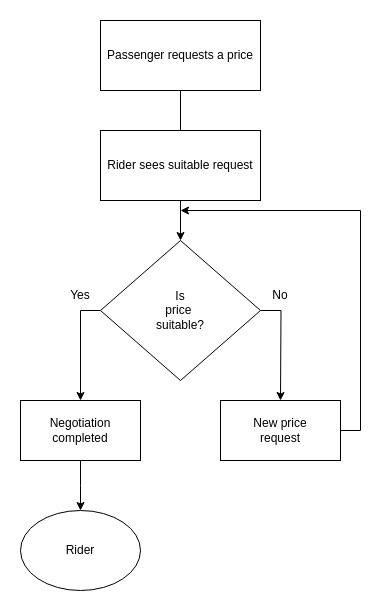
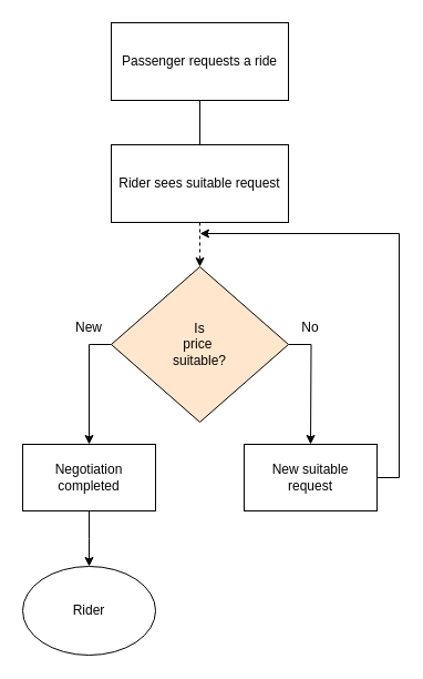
  <mxCell id="0" />
  <mxCell id="1" parent="0" />
- <mxCell id="2" style="edgeStyle=orthogonalEdgeStyle;rounded=0;orthogonalLoop=1;jettySize=auto;html=1;entryX=0.5;entryY=0;entryDx=0;entryDy=0;" parent="1" source="3" target="6" edge="1"><mxGeometry relative="1" as="geometry" /></mxCell>
+ <mxCell id="2" style="edgeStyle=orthogonalEdgeStyle;rounded=0;orthogonalLoop=1;jettySize=auto;html=1;entryX=0.5;entryY=0;entryDx=0;entryDy=0;dashed=1;" parent="1" source="3" target="6" edge="1"><mxGeometry relative="1" as="geometry" /></mxCell>
  <mxCell id="3" value="Rider sees suitable request" style="rounded=0;whiteSpace=wrap;html=1;" parent="1" vertex="1"><mxGeometry x="100" y="130" width="160" height="70" as="geometry" /></mxCell>
  <mxCell id="4" style="edgeStyle=orthogonalEdgeStyle;rounded=0;orthogonalLoop=1;jettySize=auto;html=1;" parent="1" source="6" edge="1"><mxGeometry relative="1" as="geometry"><mxPoint x="280" y="400" as="targetPoint" /></mxGeometry></mxCell>
  <mxCell id="5" style="edgeStyle=orthogonalEdgeStyle;rounded=0;orthogonalLoop=1;jettySize=auto;html=1;" parent="1" source="6" edge="1"><mxGeometry relative="1" as="geometry"><mxPoint x="80" y="400" as="targetPoint" /></mxGeometry></mxCell>
- <mxCell id="6" value="Is&lt;br&gt;price&amp;nbsp;&lt;br&gt;suitable?" style="rhombus;whiteSpace=wrap;html=1;" parent="1" vertex="1"><mxGeometry x="100" y="240" width="160" height="140" as="geometry" /></mxCell>
+ <mxCell id="6" value="Is&lt;br&gt;price&amp;nbsp;&lt;br&gt;suitable?" style="rhombus;whiteSpace=wrap;html=1;fillColor=#ffe6cc;" parent="1" vertex="1"><mxGeometry x="100" y="240" width="160" height="140" as="geometry" /></mxCell>
  <mxCell id="7" style="edgeStyle=orthogonalEdgeStyle;rounded=0;orthogonalLoop=1;jettySize=auto;html=1;" parent="1" source="8" edge="1"><mxGeometry relative="1" as="geometry"><mxPoint x="80" y="510" as="targetPoint" /></mxGeometry></mxCell>
  <mxCell id="8" value="Negotiation&lt;br&gt;completed" style="rounded=0;whiteSpace=wrap;html=1;" parent="1" vertex="1"><mxGeometry x="20" y="400" width="120" height="60" as="geometry" /></mxCell>
  <mxCell id="9" style="edgeStyle=orthogonalEdgeStyle;rounded=0;orthogonalLoop=1;jettySize=auto;html=1;" parent="1" source="10" edge="1"><mxGeometry relative="1" as="geometry"><mxPoint x="180" y="210" as="targetPoint" /><Array as="points"><mxPoint x="360" y="430" /><mxPoint x="360" y="210" /></Array></mxGeometry></mxCell>
- <mxCell id="10" value="New price&lt;br&gt;request" style="rounded=0;whiteSpace=wrap;html=1;" parent="1" vertex="1"><mxGeometry x="220" y="400" width="120" height="60" as="geometry" /></mxCell>
+ <mxCell id="10" value="New suitable&lt;br&gt;request" style="rounded=0;whiteSpace=wrap;html=1;" parent="1" vertex="1"><mxGeometry x="220" y="400" width="120" height="60" as="geometry" /></mxCell>
  <mxCell id="11" value="Rider" style="ellipse;whiteSpace=wrap;html=1;" parent="1" vertex="1"><mxGeometry x="20" y="510" width="120" height="80" as="geometry" /></mxCell>
  <mxCell id="12" style="edgeStyle=orthogonalEdgeStyle;rounded=0;orthogonalLoop=1;jettySize=auto;html=1;endArrow=none;" parent="1" source="13" target="3" edge="1"><mxGeometry relative="1" as="geometry" /></mxCell>
- <mxCell id="13" value="Passenger requests a price" style="rounded=0;whiteSpace=wrap;html=1;" parent="1" vertex="1"><mxGeometry x="100" y="20" width="160" height="70" as="geometry" /></mxCell>
- <mxCell id="14" value="Yes" style="text;html=1;strokeColor=none;fillColor=none;align=center;verticalAlign=middle;whiteSpace=wrap;rounded=0;" vertex="1" parent="1"><mxGeometry x="50" y="280" width="60" height="30" as="geometry" /></mxCell>
+ <mxCell id="13" value="Passenger requests a ride" style="rounded=0;whiteSpace=wrap;html=1;" parent="1" vertex="1"><mxGeometry x="100" y="20" width="160" height="70" as="geometry" /></mxCell>
+ <mxCell id="14" value="New" style="text;html=1;strokeColor=none;fillColor=none;align=center;verticalAlign=middle;whiteSpace=wrap;rounded=0;" vertex="1" parent="1"><mxGeometry x="50" y="280" width="60" height="30" as="geometry" /></mxCell>
  <mxCell id="15" value="No" style="text;html=1;strokeColor=none;fillColor=none;align=center;verticalAlign=middle;whiteSpace=wrap;rounded=0;" vertex="1" parent="1"><mxGeometry x="250" y="280" width="60" height="30" as="geometry" /></mxCell>
